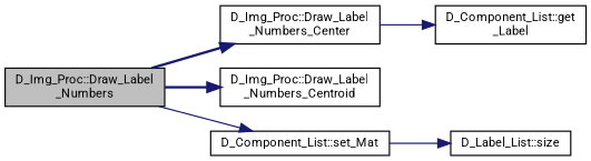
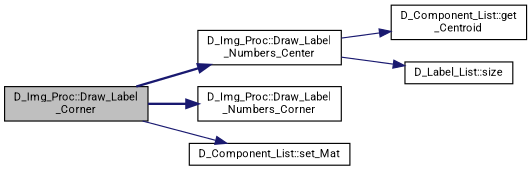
  digraph {
    fontname=Roboto
    rankdir=LR
    node [color=black fillcolor=white fontname=Roboto fontsize=10 shape=record style=filled]
    edge [color=midnightblue fontname=Roboto fontsize=10 labelfontname=Helvetica labelfontsize=10 style=solid]
-   n1 [fillcolor=grey75 fontcolor=black height=0.2 label="D_Img_Proc::Draw_Label\l_Numbers" width=0.4]
+   n1 [fillcolor=grey75 fontcolor=black height=0.2 label="D_Img_Proc::Draw_Label\l_Corner" width=0.4]
    n2 [height=0.2 label="D_Img_Proc::Draw_Label\l_Numbers_Center" width=0.4]
-   n3 [height=0.2 label="D_Img_Proc::Draw_Label\l_Numbers_Centroid" width=0.4]
+   n3 [height=0.2 label="D_Img_Proc::Draw_Label\l_Numbers_Corner" width=0.4]
    n4 [height=0.2 label="D_Component_List::set_Mat" width=0.4]
-   n5 [height=0.2 label="D_Component_List::get\l_Label" width=0.4]
+   n5 [height=0.2 label="D_Component_List::get\l_Centroid" width=0.4]
    n6 [height=0.2 label="D_Label_List::size" width=0.4]
    n1 -> n2 [style=bold]
    n1 -> n3 [style=bold]
    n1 -> n4
    n2 -> n5
-   n4 -> n6
+   n2 -> n6
  }
